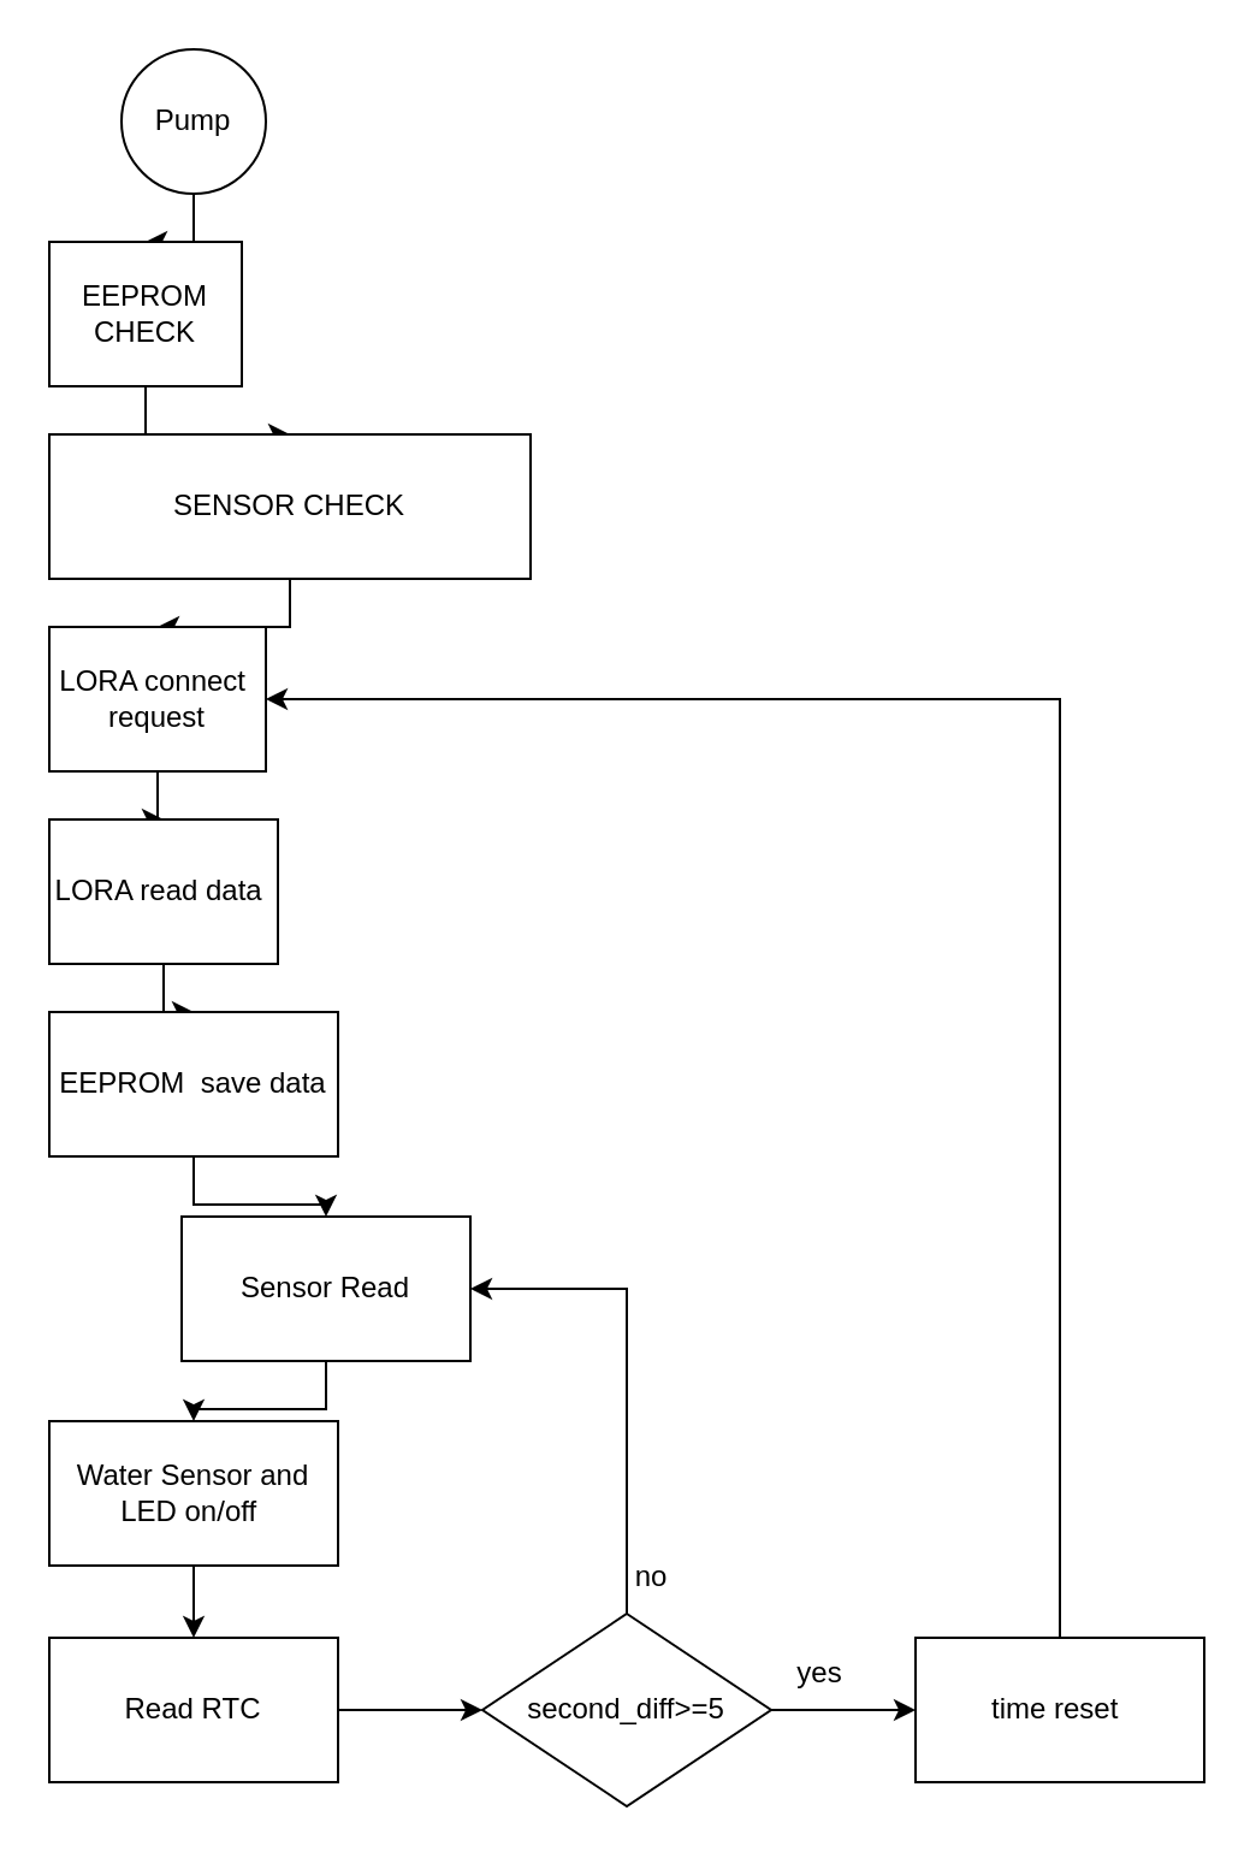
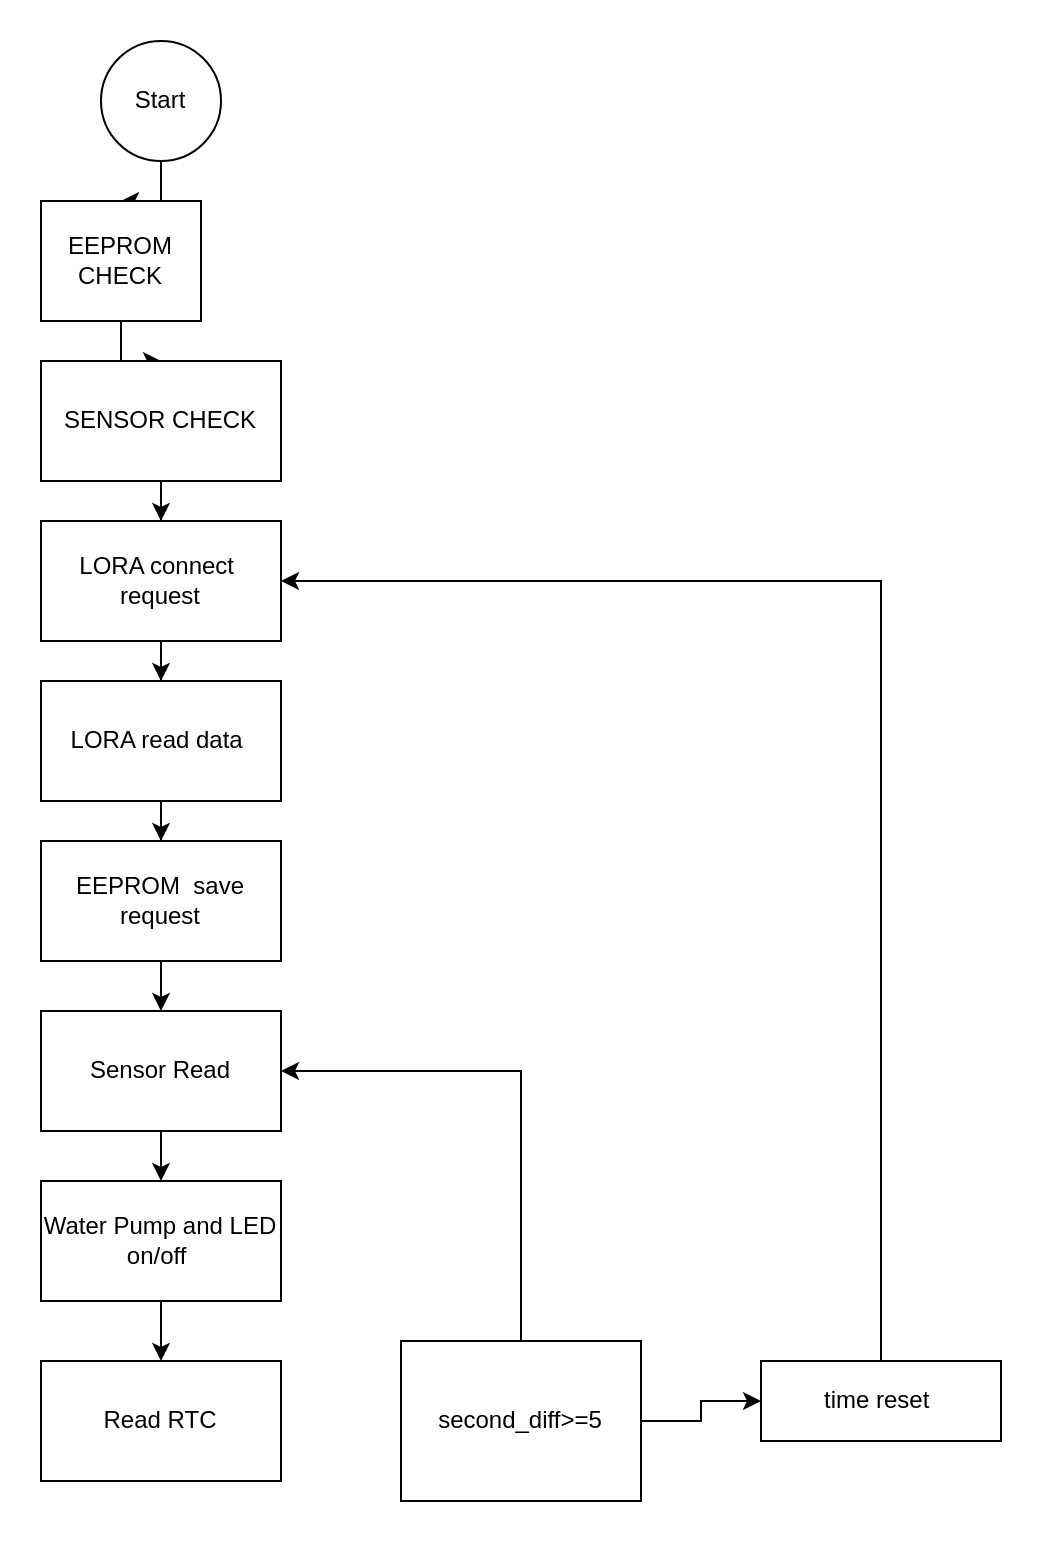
  <mxCell id="0" />
  <mxCell id="1" parent="0" />
  <mxCell id="2" style="edgeStyle=orthogonalEdgeStyle;rounded=0;orthogonalLoop=1;jettySize=auto;html=1;entryX=0.5;entryY=0;entryDx=0;entryDy=0;" edge="1" parent="1" source="3" target="5"><mxGeometry relative="1" as="geometry" /></mxCell>
- <mxCell id="3" value="Pump" style="ellipse;whiteSpace=wrap;html=1;aspect=fixed;" vertex="1" parent="1"><mxGeometry x="50" y="20" width="60" height="60" as="geometry" /></mxCell>
+ <mxCell id="3" value="Start" style="ellipse;whiteSpace=wrap;html=1;aspect=fixed;" vertex="1" parent="1"><mxGeometry x="50" y="20" width="60" height="60" as="geometry" /></mxCell>
  <mxCell id="4" style="edgeStyle=orthogonalEdgeStyle;rounded=0;orthogonalLoop=1;jettySize=auto;html=1;" edge="1" parent="1" source="5" target="7"><mxGeometry relative="1" as="geometry" /></mxCell>
  <mxCell id="5" value="EEPROM CHECK" style="rounded=0;whiteSpace=wrap;html=1;" vertex="1" parent="1"><mxGeometry x="20" y="100" width="80" height="60" as="geometry" /></mxCell>
  <mxCell id="6" style="edgeStyle=orthogonalEdgeStyle;rounded=0;orthogonalLoop=1;jettySize=auto;html=1;" edge="1" parent="1" source="7" target="9"><mxGeometry relative="1" as="geometry" /></mxCell>
- <mxCell id="7" value="SENSOR CHECK" style="rounded=0;whiteSpace=wrap;html=1;" vertex="1" parent="1"><mxGeometry x="20" y="180" width="200" height="60" as="geometry" /></mxCell>
+ <mxCell id="7" value="SENSOR CHECK" style="rounded=0;whiteSpace=wrap;html=1;" vertex="1" parent="1"><mxGeometry x="20" y="180" width="120" height="60" as="geometry" /></mxCell>
  <mxCell id="8" style="edgeStyle=orthogonalEdgeStyle;rounded=0;orthogonalLoop=1;jettySize=auto;html=1;" edge="1" parent="1" source="9" target="11"><mxGeometry relative="1" as="geometry" /></mxCell>
- <mxCell id="9" value="LORA connect&amp;nbsp; request" style="rounded=0;whiteSpace=wrap;html=1;" vertex="1" parent="1"><mxGeometry x="20" y="260" width="90" height="60" as="geometry" /></mxCell>
+ <mxCell id="9" value="LORA connect&amp;nbsp; request" style="rounded=0;whiteSpace=wrap;html=1;" vertex="1" parent="1"><mxGeometry x="20" y="260" width="120" height="60" as="geometry" /></mxCell>
  <mxCell id="10" style="edgeStyle=orthogonalEdgeStyle;rounded=0;orthogonalLoop=1;jettySize=auto;html=1;" edge="1" parent="1" source="11" target="13"><mxGeometry relative="1" as="geometry" /></mxCell>
- <mxCell id="11" value="LORA read data&amp;nbsp;" style="rounded=0;whiteSpace=wrap;html=1;" vertex="1" parent="1"><mxGeometry x="20" y="340" width="95" height="60" as="geometry" /></mxCell>
+ <mxCell id="11" value="LORA read data&amp;nbsp;" style="rounded=0;whiteSpace=wrap;html=1;" vertex="1" parent="1"><mxGeometry x="20" y="340" width="120" height="60" as="geometry" /></mxCell>
  <mxCell id="12" style="edgeStyle=orthogonalEdgeStyle;rounded=0;orthogonalLoop=1;jettySize=auto;html=1;" edge="1" parent="1" source="13" target="15"><mxGeometry relative="1" as="geometry" /></mxCell>
- <mxCell id="13" value="EEPROM&amp;nbsp; save data" style="rounded=0;whiteSpace=wrap;html=1;" vertex="1" parent="1"><mxGeometry x="20" y="420" width="120" height="60" as="geometry" /></mxCell>
+ <mxCell id="13" value="EEPROM&amp;nbsp; save request" style="rounded=0;whiteSpace=wrap;html=1;" vertex="1" parent="1"><mxGeometry x="20" y="420" width="120" height="60" as="geometry" /></mxCell>
  <mxCell id="14" style="edgeStyle=orthogonalEdgeStyle;rounded=0;orthogonalLoop=1;jettySize=auto;html=1;" edge="1" parent="1" source="15" target="17"><mxGeometry relative="1" as="geometry" /></mxCell>
- <mxCell id="15" value="Sensor Read" style="rounded=0;whiteSpace=wrap;html=1;" vertex="1" parent="1"><mxGeometry x="75" y="505" width="120" height="60" as="geometry" /></mxCell>
+ <mxCell id="15" value="Sensor Read" style="rounded=0;whiteSpace=wrap;html=1;" vertex="1" parent="1"><mxGeometry x="20" y="505" width="120" height="60" as="geometry" /></mxCell>
  <mxCell id="16" style="edgeStyle=orthogonalEdgeStyle;rounded=0;orthogonalLoop=1;jettySize=auto;html=1;" edge="1" parent="1" source="17" target="19"><mxGeometry relative="1" as="geometry" /></mxCell>
- <mxCell id="17" value="Water Sensor and LED on/off&amp;nbsp;" style="rounded=0;whiteSpace=wrap;html=1;" vertex="1" parent="1"><mxGeometry x="20" y="590" width="120" height="60" as="geometry" /></mxCell>
- <mxCell id="18" style="edgeStyle=orthogonalEdgeStyle;rounded=0;orthogonalLoop=1;jettySize=auto;html=1;entryX=0;entryY=0.5;entryDx=0;entryDy=0;" edge="1" parent="1" source="19" target="22"><mxGeometry relative="1" as="geometry" /></mxCell>
+ <mxCell id="17" value="Water Pump and LED on/off&amp;nbsp;" style="rounded=0;whiteSpace=wrap;html=1;" vertex="1" parent="1"><mxGeometry x="20" y="590" width="120" height="60" as="geometry" /></mxCell>
  <mxCell id="19" value="Read RTC" style="rounded=0;whiteSpace=wrap;html=1;" vertex="1" parent="1"><mxGeometry x="20" y="680" width="120" height="60" as="geometry" /></mxCell>
  <mxCell id="20" style="edgeStyle=orthogonalEdgeStyle;rounded=0;orthogonalLoop=1;jettySize=auto;html=1;" edge="1" parent="1" source="22" target="24"><mxGeometry relative="1" as="geometry" /></mxCell>
  <mxCell id="21" style="edgeStyle=orthogonalEdgeStyle;rounded=0;orthogonalLoop=1;jettySize=auto;html=1;entryX=1;entryY=0.5;entryDx=0;entryDy=0;" edge="1" parent="1" source="22" target="15"><mxGeometry relative="1" as="geometry"><Array as="points"><mxPoint x="260" y="535" /></Array></mxGeometry></mxCell>
- <mxCell id="22" value="second_diff&amp;gt;=5" style="rhombus;whiteSpace=wrap;html=1;" vertex="1" parent="1"><mxGeometry x="200" y="670" width="120" height="80" as="geometry" /></mxCell>
+ <mxCell id="22" value="second_diff&amp;gt;=5" style="whiteSpace=wrap;html=1;rounded=0;" vertex="1" parent="1"><mxGeometry x="200" y="670" width="120" height="80" as="geometry" /></mxCell>
  <mxCell id="23" style="edgeStyle=orthogonalEdgeStyle;rounded=0;orthogonalLoop=1;jettySize=auto;html=1;entryX=1;entryY=0.5;entryDx=0;entryDy=0;" edge="1" parent="1" source="24" target="9"><mxGeometry relative="1" as="geometry"><Array as="points"><mxPoint x="440" y="290" /></Array></mxGeometry></mxCell>
- <mxCell id="24" value="time reset&amp;nbsp;" style="rounded=0;whiteSpace=wrap;html=1;" vertex="1" parent="1"><mxGeometry x="380" y="680" width="120" height="60" as="geometry" /></mxCell>
- <mxCell id="25" value="yes" style="text;html=1;align=center;verticalAlign=middle;resizable=0;points=[];autosize=1;strokeColor=none;fillColor=none;" vertex="1" parent="1"><mxGeometry x="320" y="680" width="40" height="30" as="geometry" /></mxCell>
- <mxCell id="26" value="no" style="text;html=1;align=center;verticalAlign=middle;resizable=0;points=[];autosize=1;strokeColor=none;fillColor=none;" vertex="1" parent="1"><mxGeometry x="250" y="640" width="40" height="30" as="geometry" /></mxCell>
+ <mxCell id="24" value="time reset&amp;nbsp;" style="rounded=0;whiteSpace=wrap;html=1;" vertex="1" parent="1"><mxGeometry x="380" y="680" width="120" height="40" as="geometry" /></mxCell>
